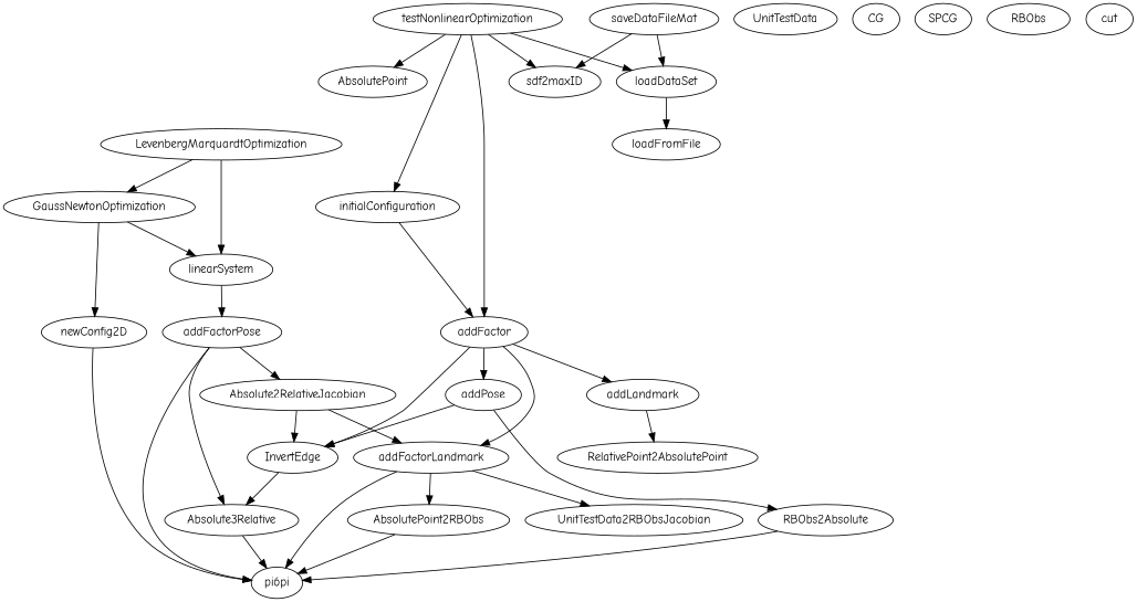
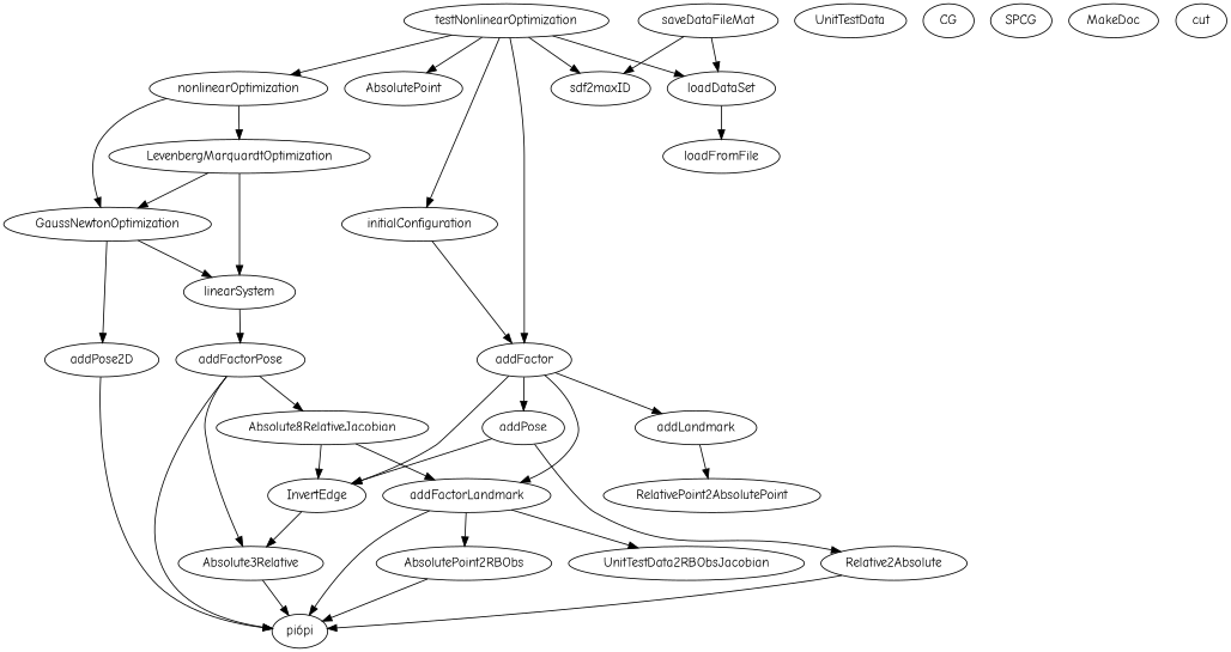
  digraph {
    fontname="Comic Neue"
    node [fontname="Comic Neue"]
    edge [fontname="Comic Neue"]
    n1 [label=Absolute3Relative]
    InvertEdge
    n3 [label=pi6pi]
    addFactor
    addLandmark
    addPose
    addFactorLandmark
    RelativePoint2AbsolutePoint
-   Relative2Absolute [label=RBObs2Absolute]
+   Relative2Absolute
    AbsolutePoint2RBObs
    n11 [label=UnitTestData2RBObsJacobian]
    addFactorPose
-   Absolute2RelativeJacobian
+   Absolute2RelativeJacobian [label=Absolute8RelativeJacobian]
    initialConfiguration
-   newConfig2D
+   newConfig2D [label=addPose2D]
    GaussNewtonOptimization
    linearSystem
    LevenbergMarquardtOptimization
+   nonlinearOptimization
    testNonlinearOptimization
    n21 [label=sdf2maxID]
    loadDataSet
    n23 [label=AbsolutePoint]
    loadFromFile
    saveDataFileMat
    UnitTestData
    CG
    SPCG
-   MakeDoc [label=RBObs]
+   MakeDoc
    n30 [label=cut]
    n1 -> n3
    InvertEdge -> n1
    addFactor -> InvertEdge
    addFactor -> addLandmark
    addFactor -> addPose
    addFactor -> addFactorLandmark
    addLandmark -> RelativePoint2AbsolutePoint
    addPose -> InvertEdge
    addPose -> Relative2Absolute
    addFactorLandmark -> n3
    addFactorLandmark -> AbsolutePoint2RBObs
    addFactorLandmark -> n11
    Relative2Absolute -> n3
    AbsolutePoint2RBObs -> n3
    addFactorPose -> n1
    addFactorPose -> n3
    addFactorPose -> Absolute2RelativeJacobian
    Absolute2RelativeJacobian -> InvertEdge
    Absolute2RelativeJacobian -> addFactorLandmark
    initialConfiguration -> addFactor
    newConfig2D -> n3
    GaussNewtonOptimization -> newConfig2D
    GaussNewtonOptimization -> linearSystem
    linearSystem -> addFactorPose
    LevenbergMarquardtOptimization -> GaussNewtonOptimization
    LevenbergMarquardtOptimization -> linearSystem
+   nonlinearOptimization -> GaussNewtonOptimization
+   nonlinearOptimization -> LevenbergMarquardtOptimization
    testNonlinearOptimization -> addFactor
    testNonlinearOptimization -> initialConfiguration
+   testNonlinearOptimization -> nonlinearOptimization
    testNonlinearOptimization -> n21
    testNonlinearOptimization -> loadDataSet
    testNonlinearOptimization -> n23
    loadDataSet -> loadFromFile
    saveDataFileMat -> n21
    saveDataFileMat -> loadDataSet
  }
